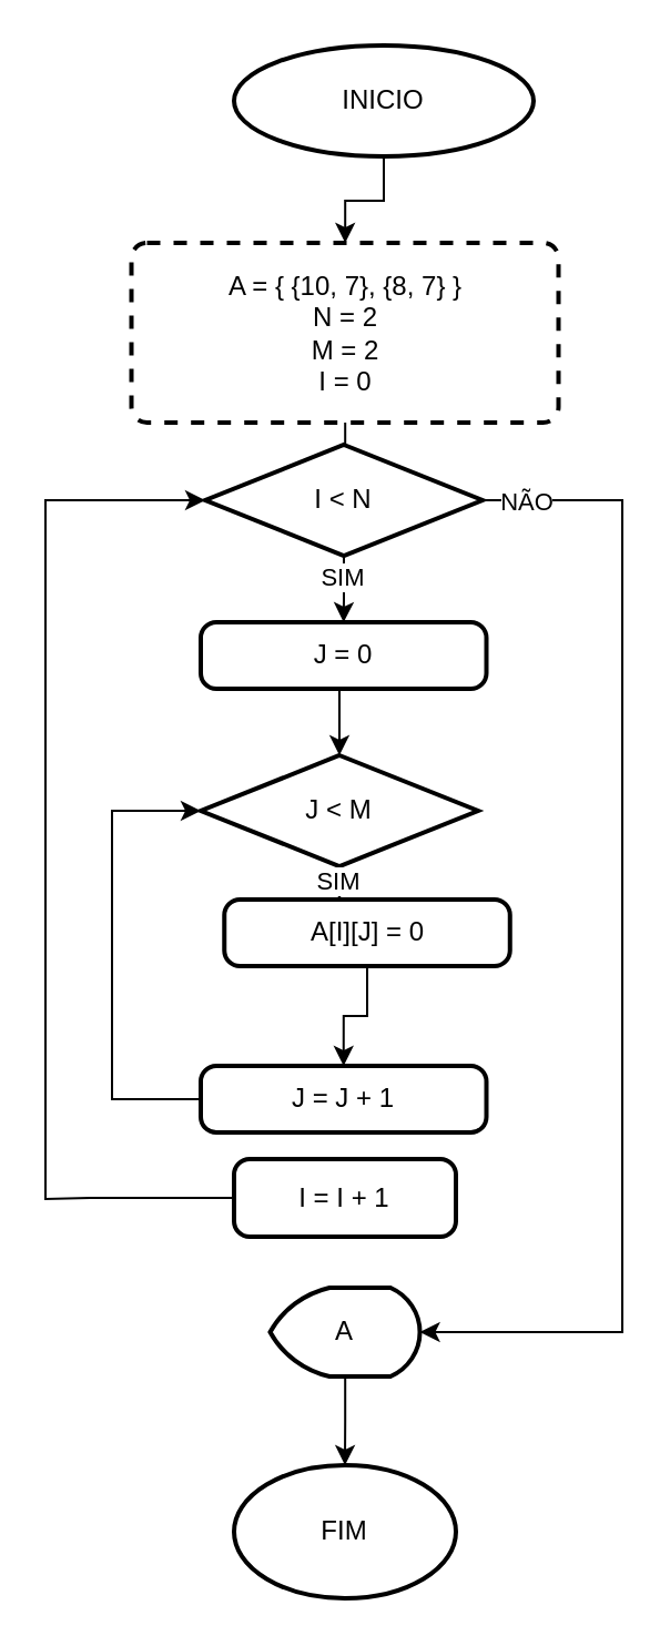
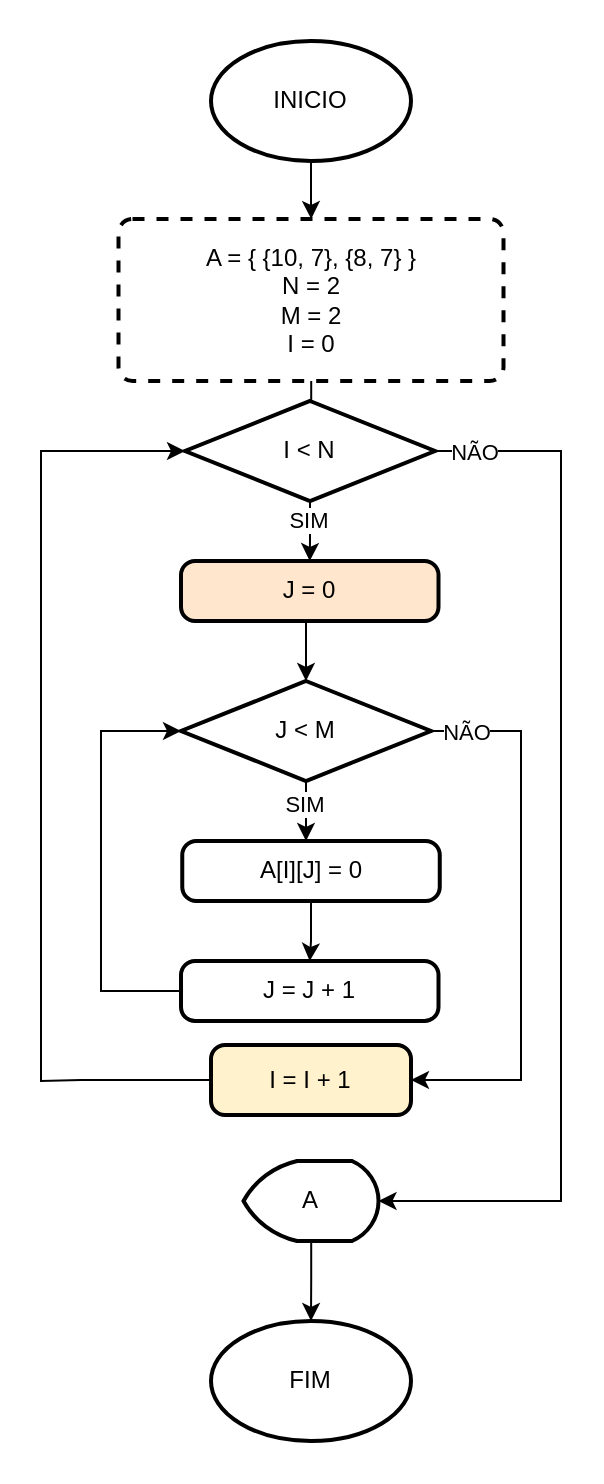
  <mxCell id="0" />
  <mxCell id="1" parent="0" />
  <mxCell id="2" style="edgeStyle=orthogonalEdgeStyle;rounded=0;orthogonalLoop=1;jettySize=auto;html=1;" edge="1" parent="1" source="3" target="6"><mxGeometry relative="1" as="geometry" /></mxCell>
- <mxCell id="3" value="INICIO" style="strokeWidth=2;html=1;shape=mxgraph.flowchart.start_1;whiteSpace=wrap;" vertex="1" parent="1"><mxGeometry x="105" y="20" width="135" height="50" as="geometry" /></mxCell>
+ <mxCell id="3" value="INICIO" style="strokeWidth=2;html=1;shape=mxgraph.flowchart.start_1;whiteSpace=wrap;" vertex="1" parent="1"><mxGeometry x="105" y="20" width="100" height="60" as="geometry" /></mxCell>
  <mxCell id="4" value="FIM" style="strokeWidth=2;html=1;shape=mxgraph.flowchart.start_1;whiteSpace=wrap;" vertex="1" parent="1"><mxGeometry x="105" y="660" width="100" height="60" as="geometry" /></mxCell>
  <mxCell id="5" style="edgeStyle=orthogonalEdgeStyle;rounded=0;orthogonalLoop=1;jettySize=auto;html=1;" edge="1" parent="1" source="6" target="8"><mxGeometry relative="1" as="geometry" /></mxCell>
  <mxCell id="6" value="&lt;div&gt;&lt;span style=&quot;background-color: transparent; color: light-dark(rgb(0, 0, 0), rgb(255, 255, 255));&quot;&gt;A = {&amp;nbsp;&lt;/span&gt;&lt;span style=&quot;background-color: transparent; color: light-dark(rgb(0, 0, 0), rgb(255, 255, 255));&quot;&gt;{10, 7},&amp;nbsp;&lt;/span&gt;&lt;span style=&quot;background-color: transparent; color: light-dark(rgb(0, 0, 0), rgb(255, 255, 255));&quot;&gt;{8, 7}&amp;nbsp;&lt;/span&gt;&lt;span style=&quot;background-color: transparent; color: light-dark(rgb(0, 0, 0), rgb(255, 255, 255));&quot;&gt;}&lt;/span&gt;&lt;/div&gt;&lt;div&gt;N = 2&lt;/div&gt;&lt;div&gt;M = 2&lt;/div&gt;&lt;div&gt;I = 0&lt;/div&gt;" style="rounded=1;whiteSpace=wrap;html=1;absoluteArcSize=1;arcSize=14;strokeWidth=2;dashed=1;" vertex="1" parent="1"><mxGeometry x="58.75" y="109" width="192.5" height="81" as="geometry" /></mxCell>
  <mxCell id="7" style="edgeStyle=orthogonalEdgeStyle;rounded=0;orthogonalLoop=1;jettySize=auto;html=1;entryX=0.5;entryY=0;entryDx=0;entryDy=0;" edge="1" parent="1" source="8" target="25"><mxGeometry relative="1" as="geometry" /></mxCell>
  <mxCell id="8" value="I &amp;lt; N" style="strokeWidth=2;html=1;shape=mxgraph.flowchart.decision;whiteSpace=wrap;" vertex="1" parent="1"><mxGeometry x="92" y="200" width="125" height="50" as="geometry" /></mxCell>
  <mxCell id="9" value="J &amp;lt; M" style="strokeWidth=2;html=1;shape=mxgraph.flowchart.decision;whiteSpace=wrap;" vertex="1" parent="1"><mxGeometry x="90" y="340" width="125" height="50" as="geometry" /></mxCell>
  <mxCell id="10" style="edgeStyle=orthogonalEdgeStyle;rounded=0;orthogonalLoop=1;jettySize=auto;html=1;entryX=0.5;entryY=0;entryDx=0;entryDy=0;" edge="1" parent="1" source="11" target="20"><mxGeometry relative="1" as="geometry" /></mxCell>
- <mxCell id="11" value="A[I][J] = 0" style="rounded=1;whiteSpace=wrap;html=1;absoluteArcSize=1;arcSize=14;strokeWidth=2;" vertex="1" parent="1"><mxGeometry x="100.63" y="405" width="128.75" height="30" as="geometry" /></mxCell>
+ <mxCell id="11" value="A[I][J] = 0" style="rounded=1;whiteSpace=wrap;html=1;absoluteArcSize=1;arcSize=14;strokeWidth=2;" vertex="1" parent="1"><mxGeometry x="90.63" y="420" width="128.75" height="30" as="geometry" /></mxCell>
  <mxCell id="12" style="edgeStyle=orthogonalEdgeStyle;rounded=0;orthogonalLoop=1;jettySize=auto;html=1;" edge="1" parent="1" source="13" target="4"><mxGeometry relative="1" as="geometry" /></mxCell>
  <mxCell id="13" value="A" style="strokeWidth=2;html=1;shape=mxgraph.flowchart.display;whiteSpace=wrap;" vertex="1" parent="1"><mxGeometry x="121.25" y="580" width="67.51" height="40" as="geometry" /></mxCell>
  <mxCell id="14" style="edgeStyle=orthogonalEdgeStyle;rounded=0;orthogonalLoop=1;jettySize=auto;html=1;entryX=0.5;entryY=0;entryDx=0;entryDy=0;entryPerimeter=0;exitX=0.5;exitY=1;exitDx=0;exitDy=0;" edge="1" parent="1" source="25" target="9"><mxGeometry relative="1" as="geometry"><mxPoint x="154.517" y="300" as="sourcePoint" /></mxGeometry></mxCell>
  <mxCell id="15" value="SIM" style="edgeLabel;html=1;align=center;verticalAlign=middle;resizable=0;points=[];" vertex="1" connectable="0" parent="14"><mxGeometry x="-0.298" relative="1" as="geometry"><mxPoint x="1" y="-60" as="offset" /></mxGeometry></mxCell>
  <mxCell id="16" style="edgeStyle=orthogonalEdgeStyle;rounded=0;orthogonalLoop=1;jettySize=auto;html=1;exitX=0.5;exitY=1;exitDx=0;exitDy=0;exitPerimeter=0;" edge="1" parent="1" source="9" target="11"><mxGeometry relative="1" as="geometry"><Array as="points"><mxPoint x="155" y="420" /><mxPoint x="155" y="420" /></Array><mxPoint x="170" y="400" as="targetPoint" /></mxGeometry></mxCell>
  <mxCell id="17" value="SIM" style="edgeLabel;html=1;align=center;verticalAlign=middle;resizable=0;points=[];" vertex="1" connectable="0" parent="16"><mxGeometry x="-0.255" y="-1" relative="1" as="geometry"><mxPoint as="offset" /></mxGeometry></mxCell>
  <mxCell id="18" style="edgeStyle=orthogonalEdgeStyle;rounded=0;orthogonalLoop=1;jettySize=auto;html=1;entryX=1;entryY=0.5;entryDx=0;entryDy=0;entryPerimeter=0;" edge="1" parent="1" source="8" target="13"><mxGeometry relative="1" as="geometry"><Array as="points"><mxPoint x="280" y="225" /><mxPoint x="280" y="600" /></Array></mxGeometry></mxCell>
  <mxCell id="19" value="NÃO" style="edgeLabel;html=1;align=center;verticalAlign=middle;resizable=0;points=[];" vertex="1" connectable="0" parent="18"><mxGeometry x="-0.96" y="-1" relative="1" as="geometry"><mxPoint x="8" y="-1" as="offset" /></mxGeometry></mxCell>
  <mxCell id="20" value="J = J + 1" style="rounded=1;whiteSpace=wrap;html=1;absoluteArcSize=1;arcSize=14;strokeWidth=2;" vertex="1" parent="1"><mxGeometry x="90" y="480" width="128.75" height="30" as="geometry" /></mxCell>
  <mxCell id="21" style="edgeStyle=orthogonalEdgeStyle;rounded=0;orthogonalLoop=1;jettySize=auto;html=1;entryX=0;entryY=0.5;entryDx=0;entryDy=0;entryPerimeter=0;exitX=0;exitY=0.5;exitDx=0;exitDy=0;" edge="1" parent="1" source="20" target="9"><mxGeometry relative="1" as="geometry"><Array as="points"><mxPoint x="50" y="495" /><mxPoint x="50" y="365" /></Array></mxGeometry></mxCell>
+ <mxCell id="22" style="edgeStyle=orthogonalEdgeStyle;rounded=0;orthogonalLoop=1;jettySize=auto;html=1;entryX=1;entryY=0.5;entryDx=0;entryDy=0;" edge="1" parent="1" source="9" target="26"><mxGeometry relative="1" as="geometry"><mxPoint x="230" y="550" as="targetPoint" /><Array as="points"><mxPoint x="260" y="365" /><mxPoint x="260" y="540" /><mxPoint x="205" y="540" /></Array></mxGeometry></mxCell>
+ <mxCell id="23" value="NÃO" style="edgeLabel;html=1;align=center;verticalAlign=middle;resizable=0;points=[];" vertex="1" connectable="0" parent="22"><mxGeometry x="-0.913" relative="1" as="geometry"><mxPoint x="5" as="offset" /></mxGeometry></mxCell>
  <mxCell id="24" style="edgeStyle=orthogonalEdgeStyle;rounded=0;orthogonalLoop=1;jettySize=auto;html=1;entryX=0;entryY=0.5;entryDx=0;entryDy=0;entryPerimeter=0;" edge="1" parent="1" source="26"><mxGeometry relative="1" as="geometry"><mxPoint x="86" y="539.5" as="sourcePoint" /><mxPoint x="92" y="225" as="targetPoint" /><Array as="points"><mxPoint x="40" y="540" /><mxPoint x="20" y="540" /><mxPoint x="20" y="225" /></Array></mxGeometry></mxCell>
- <mxCell id="25" value="J = 0" style="rounded=1;whiteSpace=wrap;html=1;absoluteArcSize=1;arcSize=14;strokeWidth=2;" vertex="1" parent="1"><mxGeometry x="90" y="280" width="128.75" height="30" as="geometry" /></mxCell>
- <mxCell id="26" value="I = I + 1" style="rounded=1;whiteSpace=wrap;html=1;absoluteArcSize=1;arcSize=14;strokeWidth=2;" vertex="1" parent="1"><mxGeometry x="105" y="522" width="100" height="35" as="geometry" /></mxCell>
+ <mxCell id="25" value="J = 0" style="rounded=1;whiteSpace=wrap;html=1;absoluteArcSize=1;arcSize=14;strokeWidth=2;fillColor=#ffe6cc;" vertex="1" parent="1"><mxGeometry x="90" y="280" width="128.75" height="30" as="geometry" /></mxCell>
+ <mxCell id="26" value="I = I + 1" style="rounded=1;whiteSpace=wrap;html=1;absoluteArcSize=1;arcSize=14;strokeWidth=2;fillColor=#fff2cc;" vertex="1" parent="1"><mxGeometry x="105" y="522" width="100" height="35" as="geometry" /></mxCell>
